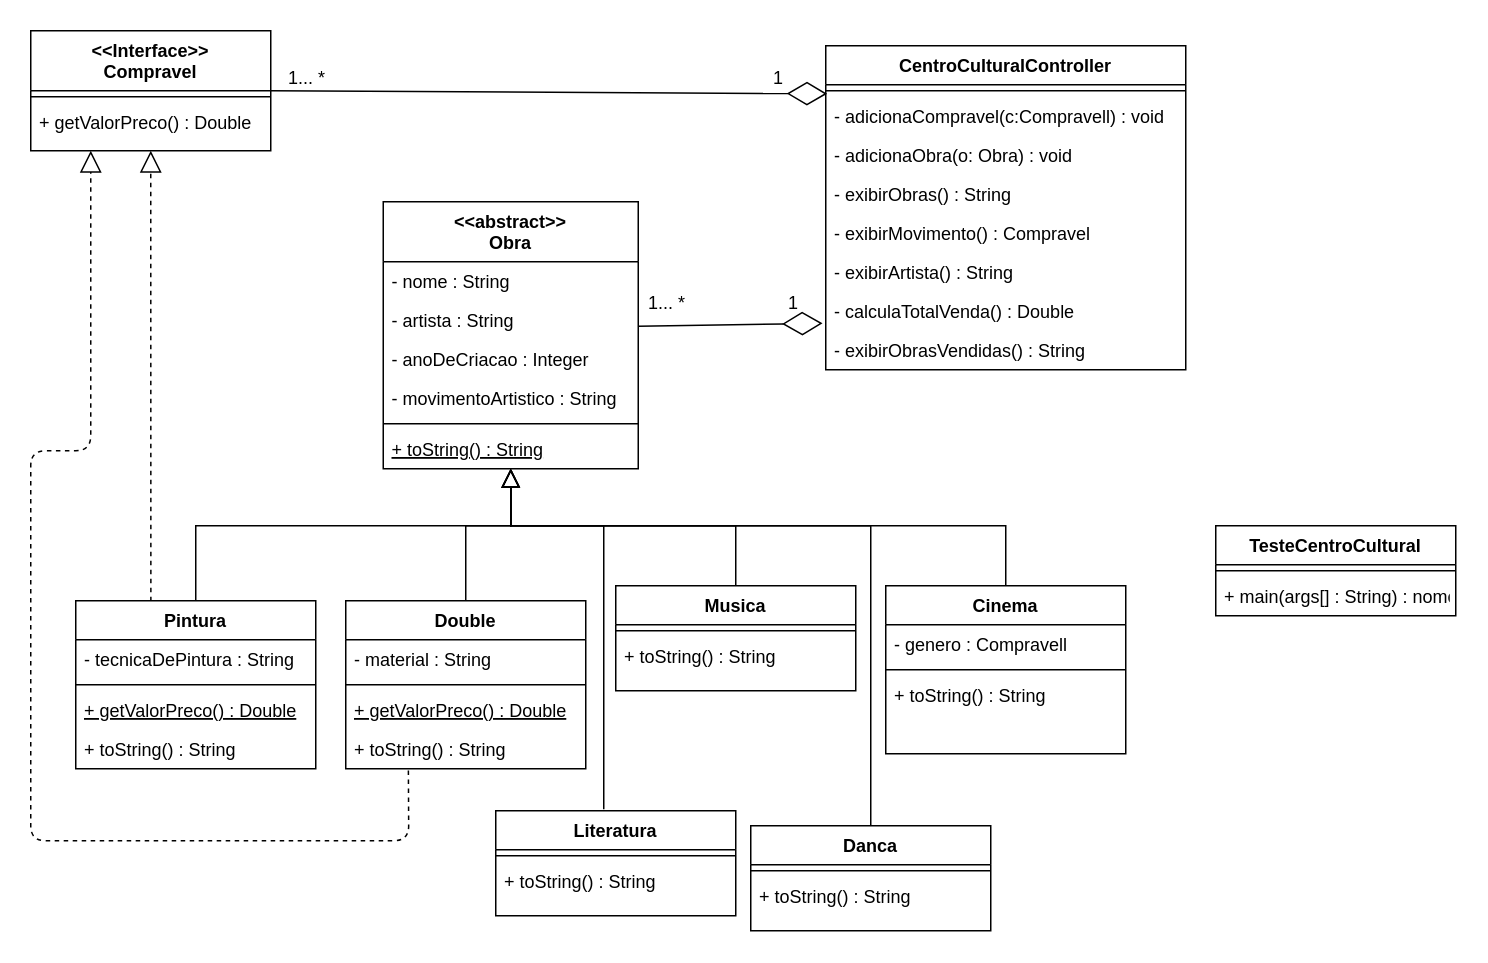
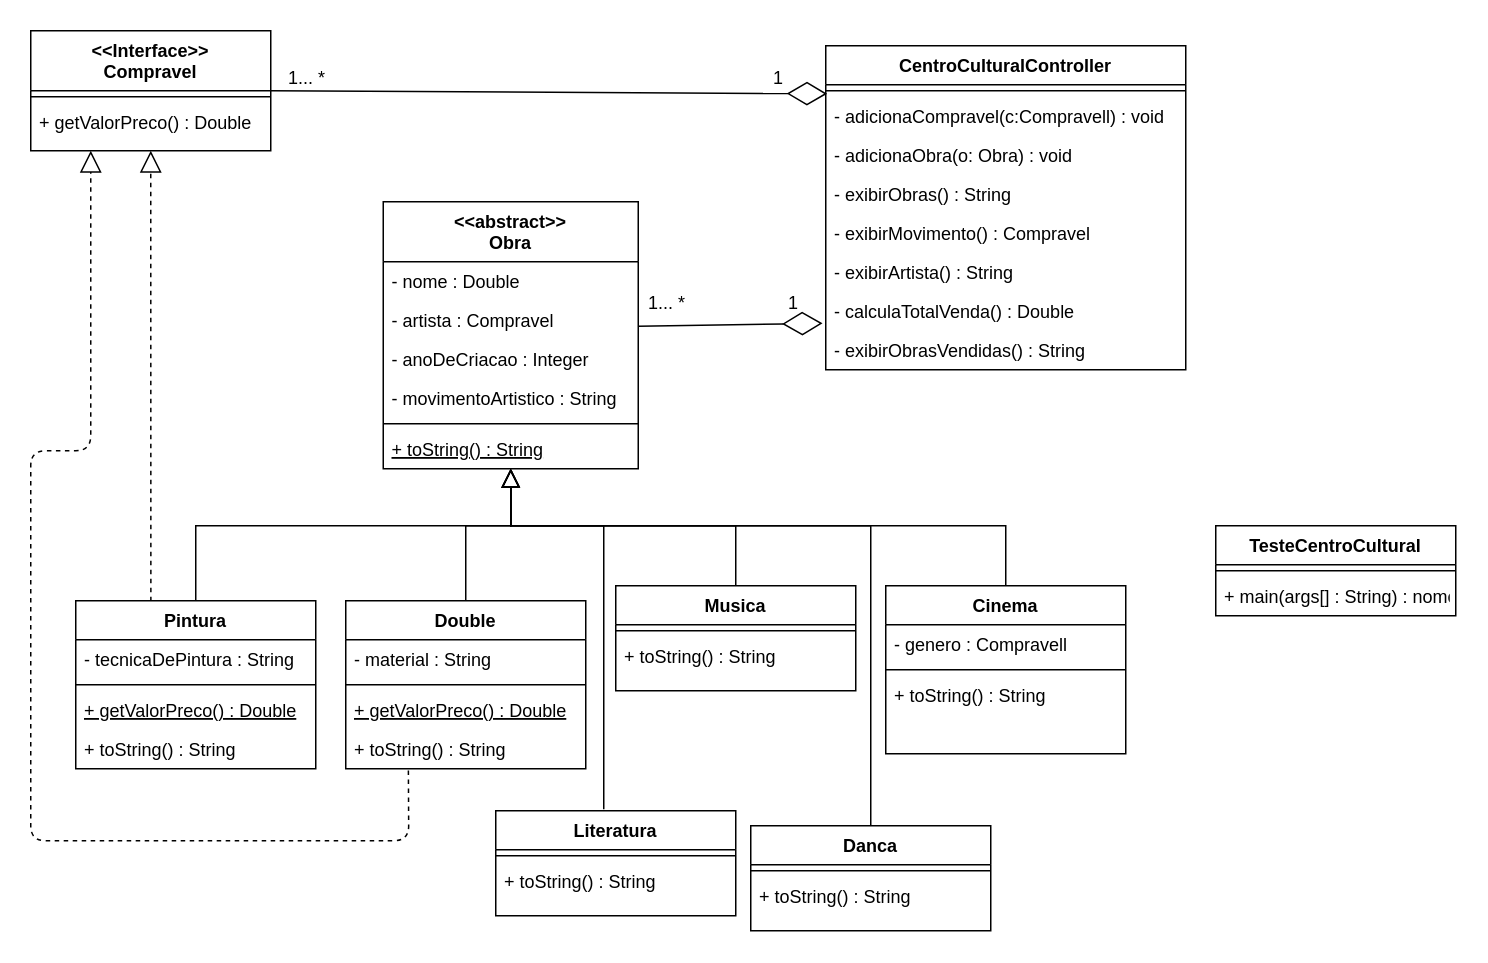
  <mxCell id="0" />
  <mxCell id="1" parent="0" />
  <mxCell id="2" value="" style="endArrow=block;endSize=10;endFill=0;shadow=0;strokeWidth=1;rounded=0;edgeStyle=elbowEdgeStyle;elbow=vertical;entryX=0.5;entryY=1;entryDx=0;entryDy=0;" parent="1" source="38" target="48" edge="1"><mxGeometry width="160" relative="1" as="geometry"><mxPoint x="240" y="133" as="sourcePoint" /><mxPoint x="240" y="133" as="targetPoint" /><Array as="points"><mxPoint x="330" y="350" /></Array></mxGeometry></mxCell>
  <mxCell id="3" value="" style="endArrow=block;endSize=10;endFill=0;shadow=0;strokeWidth=1;rounded=0;edgeStyle=elbowEdgeStyle;elbow=vertical;entryX=0.5;entryY=1;entryDx=0;entryDy=0;exitX=0.5;exitY=0;exitDx=0;exitDy=0;" parent="1" source="43" target="48" edge="1"><mxGeometry width="160" relative="1" as="geometry"><mxPoint x="250" y="303" as="sourcePoint" /><mxPoint x="350" y="201" as="targetPoint" /><Array as="points"><mxPoint x="360" y="350" /><mxPoint x="420" y="360" /><mxPoint x="300" y="220" /></Array></mxGeometry></mxCell>
  <mxCell id="4" value="" style="endArrow=block;dashed=1;endFill=0;endSize=12;html=1;entryX=0.5;entryY=1;entryDx=0;entryDy=0;exitX=0.313;exitY=0.003;exitDx=0;exitDy=0;exitPerimeter=0;" parent="1" source="38" target="31" edge="1"><mxGeometry width="160" relative="1" as="geometry"><mxPoint x="340" y="120" as="sourcePoint" /><mxPoint x="480" y="290" as="targetPoint" /></mxGeometry></mxCell>
  <mxCell id="5" value="Musica" style="swimlane;fontStyle=1;align=center;verticalAlign=top;childLayout=stackLayout;horizontal=1;startSize=26;horizontalStack=0;resizeParent=1;resizeLast=0;collapsible=1;marginBottom=0;rounded=0;shadow=0;strokeWidth=1;" parent="1" vertex="1"><mxGeometry x="410" y="390" width="160" height="70" as="geometry"><mxRectangle x="340" y="380" width="170" height="26" as="alternateBounds" /></mxGeometry></mxCell>
  <mxCell id="6" value="" style="line;html=1;strokeWidth=1;align=left;verticalAlign=middle;spacingTop=-1;spacingLeft=3;spacingRight=3;rotatable=0;labelPosition=right;points=[];portConstraint=eastwest;" parent="5" vertex="1"><mxGeometry y="26" width="160" height="8" as="geometry" /></mxCell>
  <mxCell id="7" value="+ toString() : String" style="text;align=left;verticalAlign=top;spacingLeft=4;spacingRight=4;overflow=hidden;rotatable=0;points=[[0,0.5],[1,0.5]];portConstraint=eastwest;" parent="5" vertex="1"><mxGeometry y="34" width="160" height="26" as="geometry" /></mxCell>
  <mxCell id="8" value="Cinema" style="swimlane;fontStyle=1;align=center;verticalAlign=top;childLayout=stackLayout;horizontal=1;startSize=26;horizontalStack=0;resizeParent=1;resizeLast=0;collapsible=1;marginBottom=0;rounded=0;shadow=0;strokeWidth=1;" parent="1" vertex="1"><mxGeometry x="590" y="390" width="160" height="112" as="geometry"><mxRectangle x="340" y="380" width="170" height="26" as="alternateBounds" /></mxGeometry></mxCell>
  <mxCell id="9" value="- genero : Compravell" style="text;align=left;verticalAlign=top;spacingLeft=4;spacingRight=4;overflow=hidden;rotatable=0;points=[[0,0.5],[1,0.5]];portConstraint=eastwest;" parent="8" vertex="1"><mxGeometry y="26" width="160" height="26" as="geometry" /></mxCell>
  <mxCell id="10" value="" style="line;html=1;strokeWidth=1;align=left;verticalAlign=middle;spacingTop=-1;spacingLeft=3;spacingRight=3;rotatable=0;labelPosition=right;points=[];portConstraint=eastwest;" parent="8" vertex="1"><mxGeometry y="52" width="160" height="8" as="geometry" /></mxCell>
  <mxCell id="11" value="+ toString() : String" style="text;align=left;verticalAlign=top;spacingLeft=4;spacingRight=4;overflow=hidden;rotatable=0;points=[[0,0.5],[1,0.5]];portConstraint=eastwest;" parent="8" vertex="1"><mxGeometry y="60" width="160" height="26" as="geometry" /></mxCell>
  <mxCell id="12" value="" style="endArrow=block;endSize=10;endFill=0;shadow=0;strokeWidth=1;rounded=0;edgeStyle=elbowEdgeStyle;elbow=vertical;entryX=0.5;entryY=1;entryDx=0;entryDy=0;exitX=0.5;exitY=0;exitDx=0;exitDy=0;" parent="1" source="5" edge="1"><mxGeometry width="160" relative="1" as="geometry"><mxPoint x="310" y="390" as="sourcePoint" /><mxPoint x="340" y="312" as="targetPoint" /><Array as="points"><mxPoint x="360" y="350" /><mxPoint x="420" y="360" /><mxPoint x="300" y="220" /></Array></mxGeometry></mxCell>
  <mxCell id="13" value="" style="endArrow=block;endSize=10;endFill=0;shadow=0;strokeWidth=1;rounded=0;edgeStyle=elbowEdgeStyle;elbow=vertical;entryX=0.5;entryY=1;entryDx=0;entryDy=0;exitX=0.5;exitY=0;exitDx=0;exitDy=0;" parent="1" source="8" edge="1"><mxGeometry width="160" relative="1" as="geometry"><mxPoint x="490" y="390" as="sourcePoint" /><mxPoint x="340" y="312" as="targetPoint" /><Array as="points"><mxPoint x="360" y="350" /><mxPoint x="420" y="360" /><mxPoint x="300" y="220" /></Array></mxGeometry></mxCell>
  <mxCell id="14" value="" style="endArrow=block;endSize=10;endFill=0;shadow=0;strokeWidth=1;rounded=0;edgeStyle=elbowEdgeStyle;elbow=vertical;entryX=0.5;entryY=1;entryDx=0;entryDy=0;exitX=0.5;exitY=0;exitDx=0;exitDy=0;" parent="1" source="35" edge="1"><mxGeometry width="160" relative="1" as="geometry"><mxPoint x="490" y="390" as="sourcePoint" /><mxPoint x="340" y="312" as="targetPoint" /><Array as="points"><mxPoint x="360" y="350" /><mxPoint x="420" y="360" /><mxPoint x="300" y="220" /></Array></mxGeometry></mxCell>
  <mxCell id="15" value="" style="endArrow=block;endSize=10;endFill=0;shadow=0;strokeWidth=1;rounded=0;edgeStyle=elbowEdgeStyle;elbow=vertical;entryX=0.5;entryY=1;entryDx=0;entryDy=0;exitX=0.45;exitY=-0.014;exitDx=0;exitDy=0;exitPerimeter=0;" parent="1" source="25" edge="1"><mxGeometry width="160" relative="1" as="geometry"><mxPoint x="220" y="540" as="sourcePoint" /><mxPoint x="340" y="312" as="targetPoint" /><Array as="points"><mxPoint x="360" y="350" /><mxPoint x="420" y="360" /><mxPoint x="300" y="220" /></Array></mxGeometry></mxCell>
  <mxCell id="16" value="CentroCulturalController" style="swimlane;fontStyle=1;align=center;verticalAlign=top;childLayout=stackLayout;horizontal=1;startSize=26;horizontalStack=0;resizeParent=1;resizeLast=0;collapsible=1;marginBottom=0;rounded=0;shadow=0;strokeWidth=1;" parent="1" vertex="1"><mxGeometry x="550" y="30" width="240" height="216" as="geometry"><mxRectangle x="550" y="140" width="160" height="26" as="alternateBounds" /></mxGeometry></mxCell>
  <mxCell id="17" value="" style="line;html=1;strokeWidth=1;align=left;verticalAlign=middle;spacingTop=-1;spacingLeft=3;spacingRight=3;rotatable=0;labelPosition=right;points=[];portConstraint=eastwest;" parent="16" vertex="1"><mxGeometry y="26" width="240" height="8" as="geometry" /></mxCell>
  <mxCell id="18" value="- adicionaCompravel(c:Compravell) : void" style="text;align=left;verticalAlign=top;spacingLeft=4;spacingRight=4;overflow=hidden;rotatable=0;points=[[0,0.5],[1,0.5]];portConstraint=eastwest;" parent="16" vertex="1"><mxGeometry y="34" width="240" height="26" as="geometry" /></mxCell>
  <mxCell id="19" value="- adicionaObra(o: Obra) : void" style="text;align=left;verticalAlign=top;spacingLeft=4;spacingRight=4;overflow=hidden;rotatable=0;points=[[0,0.5],[1,0.5]];portConstraint=eastwest;" parent="16" vertex="1"><mxGeometry y="60" width="240" height="26" as="geometry" /></mxCell>
  <mxCell id="20" value="- exibirObras() : String" style="text;align=left;verticalAlign=top;spacingLeft=4;spacingRight=4;overflow=hidden;rotatable=0;points=[[0,0.5],[1,0.5]];portConstraint=eastwest;rounded=0;shadow=0;html=0;" parent="16" vertex="1"><mxGeometry y="86" width="240" height="26" as="geometry" /></mxCell>
  <mxCell id="21" value="- exibirMovimento() : Compravel" style="text;align=left;verticalAlign=top;spacingLeft=4;spacingRight=4;overflow=hidden;rotatable=0;points=[[0,0.5],[1,0.5]];portConstraint=eastwest;rounded=0;shadow=0;html=0;" parent="16" vertex="1"><mxGeometry y="112" width="240" height="26" as="geometry" /></mxCell>
  <mxCell id="22" value="- exibirArtista() : String" style="text;align=left;verticalAlign=top;spacingLeft=4;spacingRight=4;overflow=hidden;rotatable=0;points=[[0,0.5],[1,0.5]];portConstraint=eastwest;rounded=0;shadow=0;html=0;" parent="16" vertex="1"><mxGeometry y="138" width="240" height="26" as="geometry" /></mxCell>
  <mxCell id="23" value="- calculaTotalVenda() : Double" style="text;align=left;verticalAlign=top;spacingLeft=4;spacingRight=4;overflow=hidden;rotatable=0;points=[[0,0.5],[1,0.5]];portConstraint=eastwest;rounded=0;shadow=0;html=0;" parent="16" vertex="1"><mxGeometry y="164" width="240" height="26" as="geometry" /></mxCell>
  <mxCell id="24" value="- exibirObrasVendidas() : String" style="text;align=left;verticalAlign=top;spacingLeft=4;spacingRight=4;overflow=hidden;rotatable=0;points=[[0,0.5],[1,0.5]];portConstraint=eastwest;rounded=0;shadow=0;html=0;" parent="16" vertex="1"><mxGeometry y="190" width="240" height="26" as="geometry" /></mxCell>
  <mxCell id="25" value="Literatura" style="swimlane;fontStyle=1;align=center;verticalAlign=top;childLayout=stackLayout;horizontal=1;startSize=26;horizontalStack=0;resizeParent=1;resizeLast=0;collapsible=1;marginBottom=0;rounded=0;shadow=0;strokeWidth=1;" parent="1" vertex="1"><mxGeometry x="330" y="540" width="160" height="70" as="geometry"><mxRectangle x="340" y="380" width="170" height="26" as="alternateBounds" /></mxGeometry></mxCell>
  <mxCell id="26" value="" style="line;html=1;strokeWidth=1;align=left;verticalAlign=middle;spacingTop=-1;spacingLeft=3;spacingRight=3;rotatable=0;labelPosition=right;points=[];portConstraint=eastwest;" parent="25" vertex="1"><mxGeometry y="26" width="160" height="8" as="geometry" /></mxCell>
  <mxCell id="27" value="+ toString() : String" style="text;align=left;verticalAlign=top;spacingLeft=4;spacingRight=4;overflow=hidden;rotatable=0;points=[[0,0.5],[1,0.5]];portConstraint=eastwest;" parent="25" vertex="1"><mxGeometry y="34" width="160" height="26" as="geometry" /></mxCell>
  <mxCell id="28" value="TesteCentroCultural" style="swimlane;fontStyle=1;align=center;verticalAlign=top;childLayout=stackLayout;horizontal=1;startSize=26;horizontalStack=0;resizeParent=1;resizeParentMax=0;resizeLast=0;collapsible=1;marginBottom=0;" parent="1" vertex="1"><mxGeometry x="810" y="350" width="160" height="60" as="geometry" /></mxCell>
  <mxCell id="29" value="" style="line;strokeWidth=1;fillColor=none;align=left;verticalAlign=middle;spacingTop=-1;spacingLeft=3;spacingRight=3;rotatable=0;labelPosition=right;points=[];portConstraint=eastwest;" parent="28" vertex="1"><mxGeometry y="26" width="160" height="8" as="geometry" /></mxCell>
  <mxCell id="30" value="+ main(args[] : String) : nome" style="text;strokeColor=none;fillColor=none;align=left;verticalAlign=top;spacingLeft=4;spacingRight=4;overflow=hidden;rotatable=0;points=[[0,0.5],[1,0.5]];portConstraint=eastwest;" parent="28" vertex="1"><mxGeometry y="34" width="160" height="26" as="geometry" /></mxCell>
  <mxCell id="31" value="&lt;&lt;Interface&gt;&gt;&#10;Compravel" style="swimlane;fontStyle=1;align=center;verticalAlign=top;childLayout=stackLayout;horizontal=1;startSize=40;horizontalStack=0;resizeParent=1;resizeLast=0;collapsible=1;marginBottom=0;rounded=0;shadow=0;strokeWidth=1;" parent="1" vertex="1"><mxGeometry x="20" y="20" width="160" height="80" as="geometry"><mxRectangle x="230" y="140" width="160" height="26" as="alternateBounds" /></mxGeometry></mxCell>
  <mxCell id="32" value="" style="line;html=1;strokeWidth=1;align=left;verticalAlign=middle;spacingTop=-1;spacingLeft=3;spacingRight=3;rotatable=0;labelPosition=right;points=[];portConstraint=eastwest;" parent="31" vertex="1"><mxGeometry y="40" width="160" height="8" as="geometry" /></mxCell>
  <mxCell id="33" value="+ getValorPreco() : Double" style="text;align=left;verticalAlign=top;spacingLeft=4;spacingRight=4;overflow=hidden;rotatable=0;points=[[0,0.5],[1,0.5]];portConstraint=eastwest;" parent="31" vertex="1"><mxGeometry y="48" width="160" height="26" as="geometry" /></mxCell>
  <mxCell id="34" value="" style="endArrow=block;dashed=1;endFill=0;endSize=12;html=1;entryX=0.25;entryY=1;entryDx=0;entryDy=0;exitX=0.261;exitY=1.044;exitDx=0;exitDy=0;exitPerimeter=0;" parent="1" source="47" target="31" edge="1"><mxGeometry width="160" relative="1" as="geometry"><mxPoint x="99.37" y="389.996" as="sourcePoint" /><mxPoint x="99.29" y="99.66" as="targetPoint" /><Array as="points"><mxPoint x="272" y="560" /><mxPoint x="20" y="560" /><mxPoint x="20" y="300" /><mxPoint x="60" y="300" /></Array></mxGeometry></mxCell>
  <mxCell id="35" value="Danca" style="swimlane;fontStyle=1;align=center;verticalAlign=top;childLayout=stackLayout;horizontal=1;startSize=26;horizontalStack=0;resizeParent=1;resizeLast=0;collapsible=1;marginBottom=0;rounded=0;shadow=0;strokeWidth=1;" parent="1" vertex="1"><mxGeometry x="500" y="550" width="160" height="70" as="geometry"><mxRectangle x="340" y="380" width="170" height="26" as="alternateBounds" /></mxGeometry></mxCell>
  <mxCell id="36" value="" style="line;html=1;strokeWidth=1;align=left;verticalAlign=middle;spacingTop=-1;spacingLeft=3;spacingRight=3;rotatable=0;labelPosition=right;points=[];portConstraint=eastwest;" parent="35" vertex="1"><mxGeometry y="26" width="160" height="8" as="geometry" /></mxCell>
  <mxCell id="37" value="+ toString() : String" style="text;align=left;verticalAlign=top;spacingLeft=4;spacingRight=4;overflow=hidden;rotatable=0;points=[[0,0.5],[1,0.5]];portConstraint=eastwest;" parent="35" vertex="1"><mxGeometry y="34" width="160" height="26" as="geometry" /></mxCell>
  <mxCell id="38" value="Pintura" style="swimlane;fontStyle=1;align=center;verticalAlign=top;childLayout=stackLayout;horizontal=1;startSize=26;horizontalStack=0;resizeParent=1;resizeLast=0;collapsible=1;marginBottom=0;rounded=0;shadow=0;strokeWidth=1;" parent="1" vertex="1"><mxGeometry x="50" y="400" width="160" height="112" as="geometry"><mxRectangle x="130" y="380" width="160" height="26" as="alternateBounds" /></mxGeometry></mxCell>
  <mxCell id="39" value="- tecnicaDePintura : String" style="text;align=left;verticalAlign=top;spacingLeft=4;spacingRight=4;overflow=hidden;rotatable=0;points=[[0,0.5],[1,0.5]];portConstraint=eastwest;" parent="38" vertex="1"><mxGeometry y="26" width="160" height="26" as="geometry" /></mxCell>
  <mxCell id="40" value="" style="line;html=1;strokeWidth=1;align=left;verticalAlign=middle;spacingTop=-1;spacingLeft=3;spacingRight=3;rotatable=0;labelPosition=right;points=[];portConstraint=eastwest;" parent="38" vertex="1"><mxGeometry y="52" width="160" height="8" as="geometry" /></mxCell>
  <mxCell id="41" value="+ getValorPreco() : Double" style="text;align=left;verticalAlign=top;spacingLeft=4;spacingRight=4;overflow=hidden;rotatable=0;points=[[0,0.5],[1,0.5]];portConstraint=eastwest;fontStyle=4" parent="38" vertex="1"><mxGeometry y="60" width="160" height="26" as="geometry" /></mxCell>
  <mxCell id="42" value="+ toString() : String" style="text;align=left;verticalAlign=top;spacingLeft=4;spacingRight=4;overflow=hidden;rotatable=0;points=[[0,0.5],[1,0.5]];portConstraint=eastwest;" parent="38" vertex="1"><mxGeometry y="86" width="160" height="26" as="geometry" /></mxCell>
  <mxCell id="43" value="Double" style="swimlane;fontStyle=1;align=center;verticalAlign=top;childLayout=stackLayout;horizontal=1;startSize=26;horizontalStack=0;resizeParent=1;resizeLast=0;collapsible=1;marginBottom=0;rounded=0;shadow=0;strokeWidth=1;" parent="1" vertex="1"><mxGeometry x="230" y="400" width="160" height="112" as="geometry"><mxRectangle x="340" y="380" width="170" height="26" as="alternateBounds" /></mxGeometry></mxCell>
  <mxCell id="44" value="- material : String" style="text;align=left;verticalAlign=top;spacingLeft=4;spacingRight=4;overflow=hidden;rotatable=0;points=[[0,0.5],[1,0.5]];portConstraint=eastwest;" parent="43" vertex="1"><mxGeometry y="26" width="160" height="26" as="geometry" /></mxCell>
  <mxCell id="45" value="" style="line;html=1;strokeWidth=1;align=left;verticalAlign=middle;spacingTop=-1;spacingLeft=3;spacingRight=3;rotatable=0;labelPosition=right;points=[];portConstraint=eastwest;" parent="43" vertex="1"><mxGeometry y="52" width="160" height="8" as="geometry" /></mxCell>
  <mxCell id="46" value="+ getValorPreco() : Double" style="text;align=left;verticalAlign=top;spacingLeft=4;spacingRight=4;overflow=hidden;rotatable=0;points=[[0,0.5],[1,0.5]];portConstraint=eastwest;fontStyle=4" parent="43" vertex="1"><mxGeometry y="60" width="160" height="26" as="geometry" /></mxCell>
  <mxCell id="47" value="+ toString() : String" style="text;align=left;verticalAlign=top;spacingLeft=4;spacingRight=4;overflow=hidden;rotatable=0;points=[[0,0.5],[1,0.5]];portConstraint=eastwest;" parent="43" vertex="1"><mxGeometry y="86" width="160" height="26" as="geometry" /></mxCell>
  <mxCell id="48" value="&lt;&lt;abstract&gt;&gt;&#10;Obra" style="swimlane;fontStyle=1;align=center;verticalAlign=top;childLayout=stackLayout;horizontal=1;startSize=40;horizontalStack=0;resizeParent=1;resizeLast=0;collapsible=1;marginBottom=0;rounded=0;shadow=0;strokeWidth=1;" parent="1" vertex="1"><mxGeometry x="255" y="134" width="170" height="178" as="geometry"><mxRectangle x="130" y="380" width="160" height="26" as="alternateBounds" /></mxGeometry></mxCell>
- <mxCell id="49" value="- nome : String" style="text;align=left;verticalAlign=top;spacingLeft=4;spacingRight=4;overflow=hidden;rotatable=0;points=[[0,0.5],[1,0.5]];portConstraint=eastwest;" parent="48" vertex="1"><mxGeometry y="40" width="170" height="26" as="geometry" /></mxCell>
- <mxCell id="50" value="- artista : String" style="text;align=left;verticalAlign=top;spacingLeft=4;spacingRight=4;overflow=hidden;rotatable=0;points=[[0,0.5],[1,0.5]];portConstraint=eastwest;" parent="48" vertex="1"><mxGeometry y="66" width="170" height="26" as="geometry" /></mxCell>
+ <mxCell id="49" value="- nome : Double" style="text;align=left;verticalAlign=top;spacingLeft=4;spacingRight=4;overflow=hidden;rotatable=0;points=[[0,0.5],[1,0.5]];portConstraint=eastwest;" parent="48" vertex="1"><mxGeometry y="40" width="170" height="26" as="geometry" /></mxCell>
+ <mxCell id="50" value="- artista : Compravel" style="text;align=left;verticalAlign=top;spacingLeft=4;spacingRight=4;overflow=hidden;rotatable=0;points=[[0,0.5],[1,0.5]];portConstraint=eastwest;" parent="48" vertex="1"><mxGeometry y="66" width="170" height="26" as="geometry" /></mxCell>
  <mxCell id="51" value="- anoDeCriacao : Integer" style="text;align=left;verticalAlign=top;spacingLeft=4;spacingRight=4;overflow=hidden;rotatable=0;points=[[0,0.5],[1,0.5]];portConstraint=eastwest;rounded=0;shadow=0;html=0;" parent="48" vertex="1"><mxGeometry y="92" width="170" height="26" as="geometry" /></mxCell>
  <mxCell id="52" value="- movimentoArtistico : String" style="text;align=left;verticalAlign=top;spacingLeft=4;spacingRight=4;overflow=hidden;rotatable=0;points=[[0,0.5],[1,0.5]];portConstraint=eastwest;rounded=0;shadow=0;html=0;" parent="48" vertex="1"><mxGeometry y="118" width="170" height="26" as="geometry" /></mxCell>
  <mxCell id="53" value="" style="line;html=1;strokeWidth=1;align=left;verticalAlign=middle;spacingTop=-1;spacingLeft=3;spacingRight=3;rotatable=0;labelPosition=right;points=[];portConstraint=eastwest;" parent="48" vertex="1"><mxGeometry y="144" width="170" height="8" as="geometry" /></mxCell>
  <mxCell id="54" value="+ toString() : String" style="text;align=left;verticalAlign=top;spacingLeft=4;spacingRight=4;overflow=hidden;rotatable=0;points=[[0,0.5],[1,0.5]];portConstraint=eastwest;fontStyle=4" parent="48" vertex="1"><mxGeometry y="152" width="170" height="26" as="geometry" /></mxCell>
  <mxCell id="55" value="" style="endArrow=diamondThin;endFill=0;endSize=24;html=1;exitX=1;exitY=0.5;exitDx=0;exitDy=0;entryX=0.004;entryY=-0.077;entryDx=0;entryDy=0;entryPerimeter=0;" parent="1" source="31" target="18" edge="1"><mxGeometry width="160" relative="1" as="geometry"><mxPoint x="300" y="220" as="sourcePoint" /><mxPoint x="540" y="89" as="targetPoint" /></mxGeometry></mxCell>
  <mxCell id="56" value="1... *" style="resizable=0;align=left;verticalAlign=bottom;labelBackgroundColor=none;fontSize=12;" parent="1" connectable="0" vertex="1"><mxGeometry x="190.003" y="60.003" as="geometry"><mxPoint as="offset" /></mxGeometry></mxCell>
  <mxCell id="57" value="1" style="resizable=0;align=right;verticalAlign=bottom;labelBackgroundColor=none;fontSize=12;" parent="1" connectable="0" vertex="1"><mxGeometry x="530.003" y="60.003" as="geometry"><mxPoint x="-7" as="offset" /></mxGeometry></mxCell>
  <mxCell id="58" value="" style="endArrow=diamondThin;endFill=0;endSize=24;html=1;entryX=-0.009;entryY=-0.192;entryDx=0;entryDy=0;entryPerimeter=0;" parent="1" target="24" edge="1"><mxGeometry width="160" relative="1" as="geometry"><mxPoint x="425" y="217" as="sourcePoint" /><mxPoint x="540" y="217" as="targetPoint" /></mxGeometry></mxCell>
  <mxCell id="59" value="1... *" style="resizable=0;align=left;verticalAlign=bottom;labelBackgroundColor=none;fontSize=12;" parent="1" connectable="0" vertex="1"><mxGeometry x="430.003" y="210.003" as="geometry"><mxPoint as="offset" /></mxGeometry></mxCell>
  <mxCell id="60" value="1" style="resizable=0;align=right;verticalAlign=bottom;labelBackgroundColor=none;fontSize=12;" parent="1" connectable="0" vertex="1"><mxGeometry x="540.003" y="210.003" as="geometry"><mxPoint x="-7" as="offset" /></mxGeometry></mxCell>
